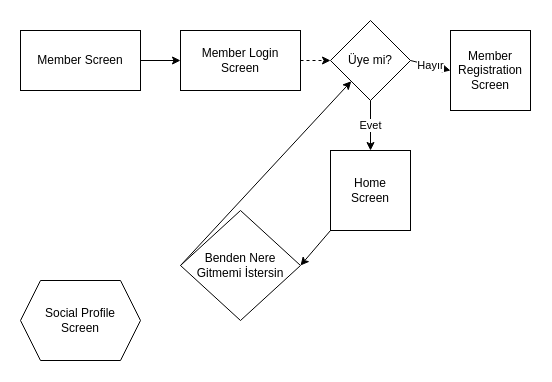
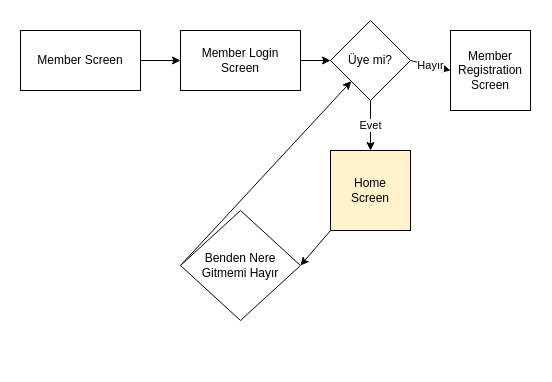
  <mxCell id="0" />
  <mxCell id="1" parent="0" />
  <mxCell id="2" value="Member Screen&lt;br&gt;" style="rounded=0;whiteSpace=wrap;html=1;" vertex="1" parent="1"><mxGeometry x="20" y="30" width="120" height="60" as="geometry" /></mxCell>
  <mxCell id="3" value="" style="endArrow=classic;html=1;rounded=0;exitX=1;exitY=0.5;exitDx=0;exitDy=0;" edge="1" parent="1" source="2"><mxGeometry width="50" height="50" relative="1" as="geometry"><mxPoint x="140" y="100" as="sourcePoint" /><mxPoint x="180" y="60" as="targetPoint" /></mxGeometry></mxCell>
  <mxCell id="4" value="Member Login Screen" style="rounded=0;whiteSpace=wrap;html=1;" vertex="1" parent="1"><mxGeometry x="180" y="30" width="120" height="60" as="geometry" /></mxCell>
- <mxCell id="5" value="" style="endArrow=classic;html=1;rounded=0;exitX=1;exitY=0.5;exitDx=0;exitDy=0;dashed=1;" edge="1" parent="1" source="4" target="6"><mxGeometry width="50" height="50" relative="1" as="geometry"><mxPoint x="400" y="230" as="sourcePoint" /><mxPoint x="410" y="60" as="targetPoint" /></mxGeometry></mxCell>
+ <mxCell id="5" value="" style="endArrow=classic;html=1;rounded=0;exitX=1;exitY=0.5;exitDx=0;exitDy=0;" edge="1" parent="1" source="4" target="6"><mxGeometry width="50" height="50" relative="1" as="geometry"><mxPoint x="400" y="230" as="sourcePoint" /><mxPoint x="410" y="60" as="targetPoint" /></mxGeometry></mxCell>
  <mxCell id="6" value="Üye mi?" style="rhombus;whiteSpace=wrap;html=1;" vertex="1" parent="1"><mxGeometry x="330" y="20" width="80" height="80" as="geometry" /></mxCell>
  <mxCell id="7" value="Hayır" style="endArrow=classic;html=1;rounded=0;exitX=1;exitY=0.5;exitDx=0;exitDy=0;entryX=0;entryY=0.5;entryDx=0;entryDy=0;" edge="1" parent="1" source="6" target="8"><mxGeometry width="50" height="50" relative="1" as="geometry"><mxPoint x="400" y="210" as="sourcePoint" /><mxPoint x="450" y="60" as="targetPoint" /></mxGeometry></mxCell>
  <mxCell id="8" value="Member Registration&lt;br&gt;Screen" style="whiteSpace=wrap;html=1;aspect=fixed;" vertex="1" parent="1"><mxGeometry x="450" y="30" width="80" height="80" as="geometry" /></mxCell>
  <mxCell id="9" value="Evet" style="endArrow=classic;html=1;rounded=0;exitX=0.5;exitY=1;exitDx=0;exitDy=0;" edge="1" parent="1" source="6"><mxGeometry width="50" height="50" relative="1" as="geometry"><mxPoint x="410" y="150" as="sourcePoint" /><mxPoint x="370" y="150" as="targetPoint" /></mxGeometry></mxCell>
- <mxCell id="10" value="Home &lt;br&gt;Screen" style="whiteSpace=wrap;html=1;aspect=fixed;" vertex="1" parent="1"><mxGeometry x="330" y="150" width="80" height="80" as="geometry" /></mxCell>
- <mxCell id="11" value="Social Profile&lt;br&gt;Screen" style="shape=hexagon;perimeter=hexagonPerimeter2;whiteSpace=wrap;html=1;fixedSize=1;" vertex="1" parent="1"><mxGeometry x="20" y="280" width="120" height="80" as="geometry" /></mxCell>
- <mxCell id="12" value="Benden Nere &lt;br&gt;Gitmemi İstersin" style="rhombus;whiteSpace=wrap;html=1;" vertex="1" parent="1"><mxGeometry x="180" y="210" width="120" height="110" as="geometry" /></mxCell>
+ <mxCell id="10" value="Home &lt;br&gt;Screen" style="whiteSpace=wrap;html=1;aspect=fixed;fillColor=#fff2cc;" vertex="1" parent="1"><mxGeometry x="330" y="150" width="80" height="80" as="geometry" /></mxCell>
+ <mxCell id="12" value="Benden Nere &lt;br&gt;Gitmemi Hayır" style="rhombus;whiteSpace=wrap;html=1;" vertex="1" parent="1"><mxGeometry x="180" y="210" width="120" height="110" as="geometry" /></mxCell>
  <mxCell id="13" value="" style="endArrow=classic;html=1;rounded=0;exitX=0;exitY=0.5;exitDx=0;exitDy=0;" edge="1" parent="1" source="12" target="6"><mxGeometry width="50" height="50" relative="1" as="geometry"><mxPoint x="360" y="330" as="sourcePoint" /><mxPoint x="410" y="280" as="targetPoint" /></mxGeometry></mxCell>
  <mxCell id="14" value="" style="endArrow=classic;html=1;rounded=0;entryX=1;entryY=0.5;entryDx=0;entryDy=0;exitX=0;exitY=1;exitDx=0;exitDy=0;" edge="1" parent="1" source="10" target="12"><mxGeometry width="50" height="50" relative="1" as="geometry"><mxPoint x="360" y="330" as="sourcePoint" /><mxPoint x="410" y="280" as="targetPoint" /></mxGeometry></mxCell>
